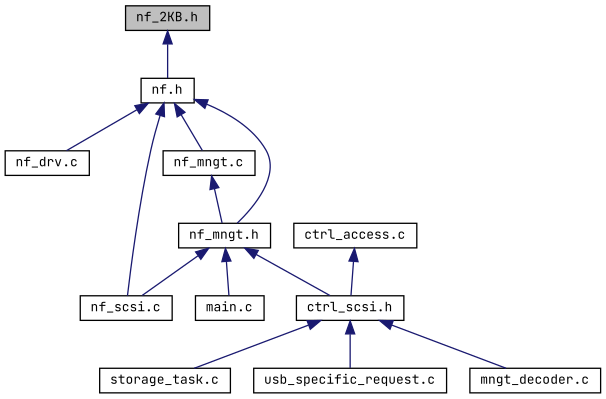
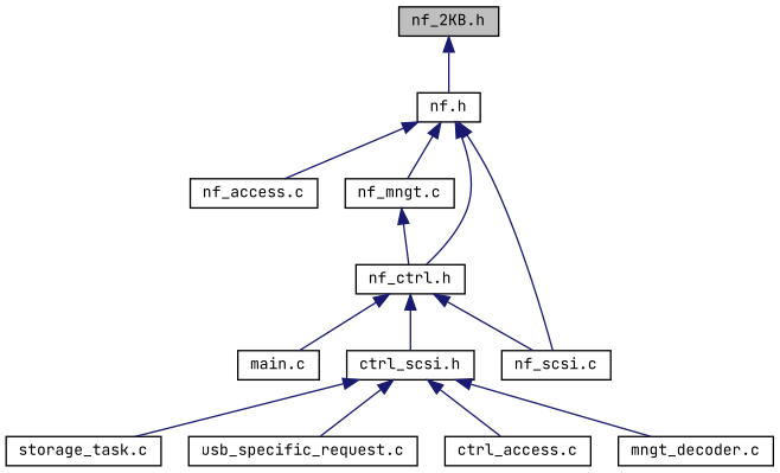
  digraph {
    fontname="JetBrains Mono"
    node [color=black fillcolor=white fontname="JetBrains Mono" fontsize=10 shape=record style=filled]
    edge [color=midnightblue dir=back fontname="JetBrains Mono" fontsize=10 labelfontname="FreeSans.ttf" labelfontsize=10 style=solid]
    n1 [fillcolor=grey75 fontcolor=black height=0.2 label="nf_2KB.h" width=0.4]
    n2 [height=0.2 label="nf.h" width=0.4]
-   n3 [height=0.2 label="nf_drv.c" width=0.4]
+   n3 [height=0.2 label="nf_access.c" width=0.4]
    n4 [height=0.2 label="nf_mngt.c" width=0.4]
-   n5 [height=0.2 label="nf_mngt.h" width=0.4]
+   n5 [height=0.2 label="nf_ctrl.h" width=0.4]
    n6 [height=0.2 label="nf_scsi.c" width=0.4]
    n7 [height=0.2 label="main.c" width=0.4]
    n8 [height=0.2 label="ctrl_scsi.h" width=0.4]
    n9 [height=0.2 label="storage_task.c" width=0.4]
    n10 [height=0.2 label="usb_specific_request.c" width=0.4]
    n11 [height=0.2 label="ctrl_access.c" width=0.4]
    n12 [height=0.2 label="mngt_decoder.c" width=0.4]
    n1 -> n2
    n2 -> n3
    n2 -> n4
    n2 -> n5
    n2 -> n6
    n4 -> n5
    n5 -> n6
    n5 -> n7
    n5 -> n8
    n8 -> n9
    n8 -> n10
-   n11 -> n8
+   n8 -> n11
    n8 -> n12
  }
